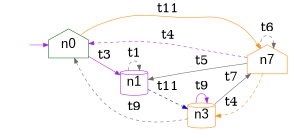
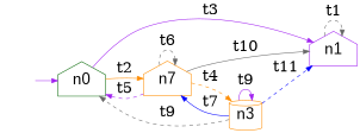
  digraph {
    fontname=courier
    labeljust=l
    nojustify=true
    rankdir=LR
    node [fontname=Arial fontsize=25 color=darkorange shape=house]
    edge [color=purple fontsize=25 style=solid]
    I0 [style=invis width=0 color="" shape=""]
    n2 [color=darkgreen label=n0]
-   n3 [color=purple label=n1 shape=cylinder]
+   n3 [color=purple label=n1]
    n4 [label=n7]
    n5 [label=n3 shape=cylinder]
    I0 -> n2
    n2 -> n3 [label=t3]
-   n2 -> n4 [color=darkorange label=t11]
+   n2 -> n4 [color=darkorange label=t2]
    n3 -> n3 [color=gray40 label=t1 style=dashed]
-   n4 -> n2 [label=t4 style=dashed]
-   n4 -> n3 [color=gray40 label=t5]
+   n4 -> n2 [label=t5 style=dashed]
+   n4 -> n3 [color=gray40 label=t10]
    n4 -> n4 [color=gray40 label=t6 style=dashed]
    n4 -> n5 [color=darkorange label=t4 style=dashed]
    n5 -> n2 [color=gray40 label=t9 style=dashed]
-   n3 -> n5 [color=blue label=t11 style=dashed]
-   n5 -> n4 [color=gray40 label=t7]
+   n5 -> n3 [color=blue label=t11 style=dashed]
+   n5 -> n4 [color=blue label=t7]
    n5 -> n5 [label=t9]
  }
